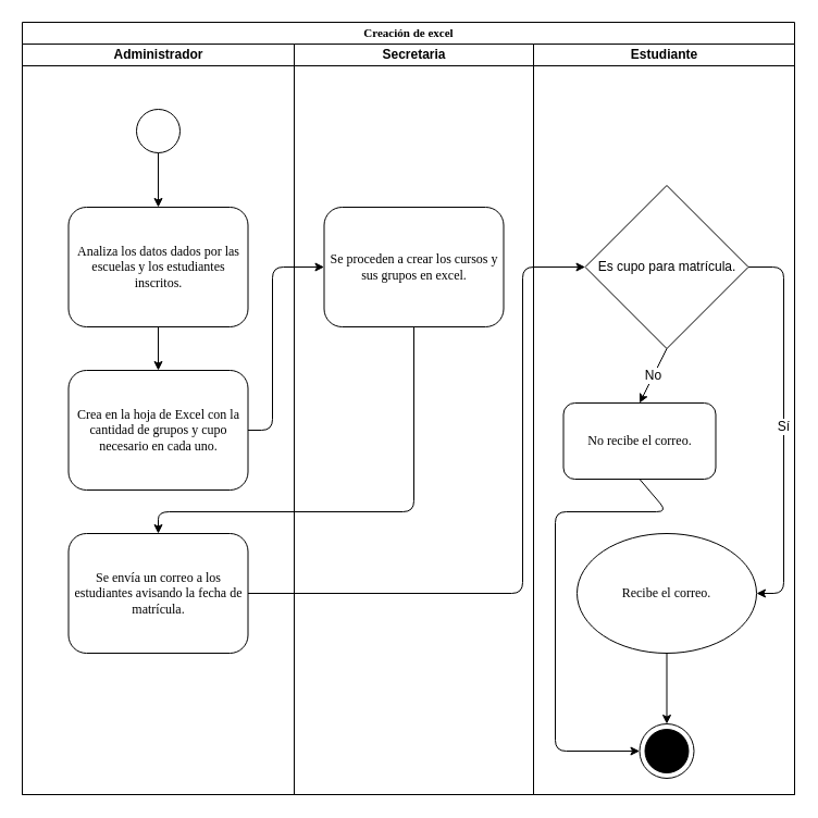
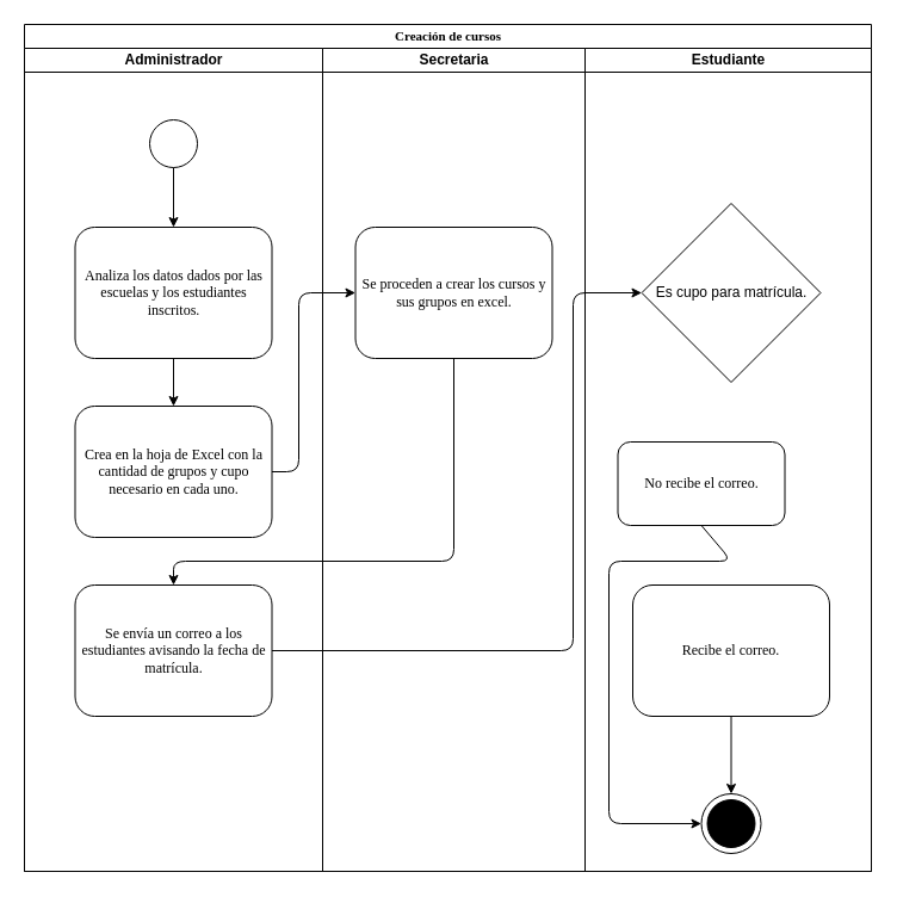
  <mxCell id="0" />
  <mxCell id="1" parent="0" />
- <mxCell id="2" value="&lt;font style=&quot;font-size: 11px&quot;&gt;Creación de excel&lt;/font&gt;" style="swimlane;html=1;childLayout=stackLayout;startSize=20;rounded=0;shadow=0;labelBackgroundColor=none;strokeWidth=1;fontFamily=Verdana;fontSize=8;align=center;" parent="1" vertex="1"><mxGeometry x="20" y="20" width="710" height="710" as="geometry" /></mxCell>
+ <mxCell id="2" value="&lt;font style=&quot;font-size: 11px&quot;&gt;Creación de cursos&lt;/font&gt;" style="swimlane;html=1;childLayout=stackLayout;startSize=20;rounded=0;shadow=0;labelBackgroundColor=none;strokeWidth=1;fontFamily=Verdana;fontSize=8;align=center;" parent="1" vertex="1"><mxGeometry x="20" y="20" width="710" height="710" as="geometry" /></mxCell>
  <mxCell id="3" value="Administrador" style="swimlane;html=1;startSize=20;" parent="2" vertex="1"><mxGeometry y="20" width="250" height="690" as="geometry" /></mxCell>
  <mxCell id="4" value="Analiza los datos dados por las escuelas y los estudiantes inscritos." style="rounded=1;whiteSpace=wrap;html=1;shadow=0;labelBackgroundColor=none;strokeWidth=1;fontFamily=Verdana;fontSize=12;align=center;" parent="3" vertex="1"><mxGeometry x="42.5" y="150" width="165" height="110" as="geometry" /></mxCell>
  <mxCell id="5" value="" style="ellipse;whiteSpace=wrap;html=1;aspect=fixed;" parent="3" vertex="1"><mxGeometry x="105" y="60" width="40" height="40" as="geometry" /></mxCell>
  <mxCell id="6" value="" style="endArrow=classic;html=1;exitX=0.5;exitY=1;exitDx=0;exitDy=0;entryX=0.5;entryY=0;entryDx=0;entryDy=0;" parent="3" source="5" target="4" edge="1"><mxGeometry width="50" height="50" relative="1" as="geometry"><mxPoint x="450" y="240" as="sourcePoint" /><mxPoint x="500" y="190" as="targetPoint" /></mxGeometry></mxCell>
  <mxCell id="7" value="" style="endArrow=classic;html=1;fontSize=12;exitX=0.5;exitY=1;exitDx=0;exitDy=0;entryX=0.5;entryY=0;entryDx=0;entryDy=0;" parent="3" source="4" target="8" edge="1"><mxGeometry width="50" height="50" relative="1" as="geometry"><mxPoint x="450" y="340" as="sourcePoint" /><mxPoint x="500" y="290" as="targetPoint" /></mxGeometry></mxCell>
  <mxCell id="8" value="Crea en la hoja de Excel con la cantidad de grupos y cupo necesario en cada uno." style="rounded=1;whiteSpace=wrap;html=1;shadow=0;labelBackgroundColor=none;strokeWidth=1;fontFamily=Verdana;fontSize=12;align=center;" parent="3" vertex="1"><mxGeometry x="42.5" y="300" width="165" height="110" as="geometry" /></mxCell>
  <mxCell id="9" value="Se envía un correo a los estudiantes avisando la fecha de matrícula." style="rounded=1;whiteSpace=wrap;html=1;shadow=0;labelBackgroundColor=none;strokeWidth=1;fontFamily=Verdana;fontSize=12;align=center;" parent="3" vertex="1"><mxGeometry x="42.5" y="450" width="165" height="110" as="geometry" /></mxCell>
  <mxCell id="10" value="Secretaria" style="swimlane;html=1;startSize=20;" parent="2" vertex="1"><mxGeometry x="250" y="20" width="220" height="690" as="geometry" /></mxCell>
  <mxCell id="11" value="Se proceden a crear los cursos y sus grupos en excel." style="rounded=1;whiteSpace=wrap;html=1;shadow=0;labelBackgroundColor=none;strokeWidth=1;fontFamily=Verdana;fontSize=12;align=center;" parent="10" vertex="1"><mxGeometry x="27.5" y="150" width="165" height="110" as="geometry" /></mxCell>
  <mxCell id="12" value="" style="endArrow=classic;html=1;fontSize=12;exitX=1;exitY=0.5;exitDx=0;exitDy=0;entryX=0;entryY=0.5;entryDx=0;entryDy=0;" parent="2" source="8" target="11" edge="1"><mxGeometry width="50" height="50" relative="1" as="geometry"><mxPoint x="450" y="360" as="sourcePoint" /><mxPoint x="500" y="310" as="targetPoint" /><Array as="points"><mxPoint x="230" y="375" /><mxPoint x="230" y="225" /></Array></mxGeometry></mxCell>
  <mxCell id="13" value="" style="endArrow=classic;html=1;fontSize=12;exitX=0.5;exitY=1;exitDx=0;exitDy=0;entryX=0.5;entryY=0;entryDx=0;entryDy=0;" parent="2" source="11" target="9" edge="1"><mxGeometry width="50" height="50" relative="1" as="geometry"><mxPoint x="450" y="360" as="sourcePoint" /><mxPoint x="190" y="450" as="targetPoint" /><Array as="points"><mxPoint x="360" y="450" /><mxPoint x="125" y="450" /></Array></mxGeometry></mxCell>
  <mxCell id="14" value="Estudiante" style="swimlane;html=1;startSize=20;" parent="2" vertex="1"><mxGeometry x="470" y="20" width="240" height="690" as="geometry" /></mxCell>
- <mxCell id="15" value="No" style="endArrow=classic;html=1;fontSize=12;exitX=0.5;exitY=1;exitDx=0;exitDy=0;entryX=0.5;entryY=0;entryDx=0;entryDy=0;" parent="14" source="20" target="21" edge="1"><mxGeometry width="50" height="50" relative="1" as="geometry"><mxPoint x="-40" y="340" as="sourcePoint" /><mxPoint x="110" y="480" as="targetPoint" /></mxGeometry></mxCell>
  <mxCell id="16" value="" style="endArrow=classic;html=1;fontSize=12;entryX=0.5;entryY=0;entryDx=0;entryDy=0;exitX=0.5;exitY=1;exitDx=0;exitDy=0;" parent="14" source="17" target="19" edge="1"><mxGeometry width="50" height="50" relative="1" as="geometry"><mxPoint x="123" y="570" as="sourcePoint" /><mxPoint x="103" y="610" as="targetPoint" /></mxGeometry></mxCell>
- <mxCell id="17" value="Recibe el correo." style="ellipse;whiteSpace=wrap;html=1;shadow=0;labelBackgroundColor=none;strokeWidth=1;fontFamily=Verdana;fontSize=12;align=center;" parent="14" vertex="1"><mxGeometry x="40" y="450" width="165" height="110" as="geometry" /></mxCell>
+ <mxCell id="17" value="Recibe el correo." style="rounded=1;whiteSpace=wrap;html=1;shadow=0;labelBackgroundColor=none;strokeWidth=1;fontFamily=Verdana;fontSize=12;align=center;" parent="14" vertex="1"><mxGeometry x="40" y="450" width="165" height="110" as="geometry" /></mxCell>
  <mxCell id="18" value="" style="ellipse;whiteSpace=wrap;html=1;aspect=fixed;fillColor=#000000;fontSize=12;" parent="14" vertex="1"><mxGeometry x="102.5" y="630" width="40" height="40" as="geometry" /></mxCell>
  <mxCell id="19" value="" style="ellipse;whiteSpace=wrap;html=1;aspect=fixed;fontSize=12;fillColor=none;" parent="14" vertex="1"><mxGeometry x="97.5" y="625" width="50" height="50" as="geometry" /></mxCell>
  <mxCell id="20" value="Es cupo para matrícula." style="rhombus;whiteSpace=wrap;html=1;fontSize=12;" parent="14" vertex="1"><mxGeometry x="47.5" y="130" width="150" height="150" as="geometry" /></mxCell>
  <mxCell id="21" value="No recibe el correo." style="rounded=1;whiteSpace=wrap;html=1;shadow=0;labelBackgroundColor=none;strokeWidth=1;fontFamily=Verdana;fontSize=12;align=center;" parent="14" vertex="1"><mxGeometry x="27.5" y="330" width="140" height="70" as="geometry" /></mxCell>
- <mxCell id="22" value="Sí" style="endArrow=classic;html=1;fontSize=12;exitX=1;exitY=0.5;exitDx=0;exitDy=0;" parent="14" source="20" target="17" edge="1"><mxGeometry width="50" height="50" relative="1" as="geometry"><mxPoint x="-20" y="420" as="sourcePoint" /><mxPoint x="230" y="520" as="targetPoint" /><Array as="points"><mxPoint x="230" y="205" /><mxPoint x="230" y="505" /></Array></mxGeometry></mxCell>
  <mxCell id="23" value="" style="endArrow=classic;html=1;fontSize=12;exitX=0.5;exitY=1;exitDx=0;exitDy=0;entryX=0;entryY=0.5;entryDx=0;entryDy=0;" parent="14" source="21" target="19" edge="1"><mxGeometry width="50" height="50" relative="1" as="geometry"><mxPoint x="-20" y="420" as="sourcePoint" /><mxPoint x="30" y="370" as="targetPoint" /><Array as="points"><mxPoint x="123" y="430" /><mxPoint x="20" y="430" /><mxPoint x="20" y="650" /></Array></mxGeometry></mxCell>
  <mxCell id="24" value="" style="endArrow=classic;html=1;fontSize=12;exitX=1;exitY=0.5;exitDx=0;exitDy=0;entryX=0;entryY=0.5;entryDx=0;entryDy=0;" parent="2" source="9" target="20" edge="1"><mxGeometry width="50" height="50" relative="1" as="geometry"><mxPoint x="450" y="360" as="sourcePoint" /><mxPoint x="500" y="310" as="targetPoint" /><Array as="points"><mxPoint x="460" y="525" /><mxPoint x="460" y="225" /></Array></mxGeometry></mxCell>
